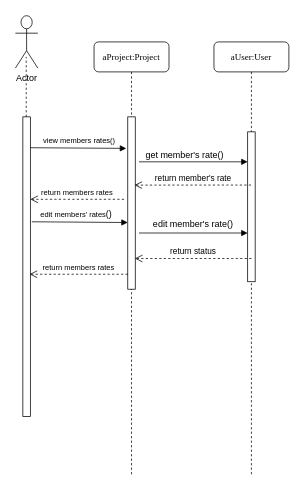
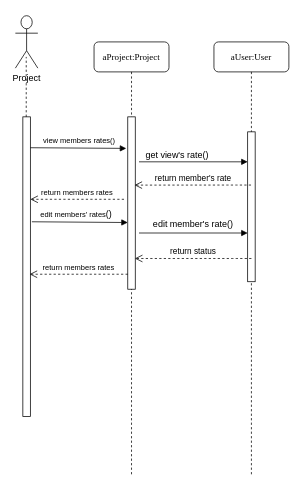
  <mxCell id="0" />
  <mxCell id="1" parent="0" />
  <mxCell id="2" value="aProject:Project" style="shape=umlLifeline;perimeter=lifelinePerimeter;whiteSpace=wrap;html=1;container=1;collapsible=0;recursiveResize=0;outlineConnect=0;rounded=1;shadow=0;comic=0;labelBackgroundColor=none;strokeColor=#000000;strokeWidth=1;fillColor=#FFFFFF;fontFamily=Verdana;fontSize=12;fontColor=#000000;align=center;" parent="1" vertex="1"><mxGeometry x="125" y="55" width="100" height="580" as="geometry" /></mxCell>
  <mxCell id="3" value="" style="html=1;points=[];perimeter=orthogonalPerimeter;rounded=0;shadow=0;comic=0;labelBackgroundColor=none;strokeColor=#000000;strokeWidth=1;fillColor=#FFFFFF;fontFamily=Verdana;fontSize=12;fontColor=#000000;align=center;" parent="2" vertex="1"><mxGeometry x="45" y="100" width="10" height="230" as="geometry" /></mxCell>
  <mxCell id="4" value="aUser:User" style="shape=umlLifeline;perimeter=lifelinePerimeter;whiteSpace=wrap;html=1;container=1;collapsible=0;recursiveResize=0;outlineConnect=0;rounded=1;shadow=0;comic=0;labelBackgroundColor=none;strokeColor=#000000;strokeWidth=1;fillColor=#FFFFFF;fontFamily=Verdana;fontSize=12;fontColor=#000000;align=center;" parent="1" vertex="1"><mxGeometry x="285" y="55" width="100" height="580" as="geometry" /></mxCell>
  <mxCell id="5" value="" style="html=1;points=[];perimeter=orthogonalPerimeter;rounded=0;shadow=0;comic=0;labelBackgroundColor=none;strokeColor=#000000;strokeWidth=1;fillColor=#FFFFFF;fontFamily=Verdana;fontSize=12;fontColor=#000000;align=center;" parent="4" vertex="1"><mxGeometry x="45" y="120" width="10" height="200" as="geometry" /></mxCell>
- <mxCell id="6" value="Actor" style="shape=umlActor;verticalLabelPosition=bottom;labelBackgroundColor=#ffffff;verticalAlign=top;html=1;outlineConnect=0;" parent="1" vertex="1"><mxGeometry x="20" y="20" width="30" height="70" as="geometry" /></mxCell>
+ <mxCell id="6" value="Project" style="shape=umlActor;verticalLabelPosition=bottom;labelBackgroundColor=#ffffff;verticalAlign=top;html=1;outlineConnect=0;" parent="1" vertex="1"><mxGeometry x="20" y="20" width="30" height="70" as="geometry" /></mxCell>
  <mxCell id="7" value="" style="html=1;points=[];perimeter=orthogonalPerimeter;" parent="1" vertex="1"><mxGeometry x="30" y="155" width="10" height="400" as="geometry" /></mxCell>
  <mxCell id="8" value="" style="html=1;verticalAlign=bottom;endArrow=block;exitX=1;exitY=0.103;exitDx=0;exitDy=0;exitPerimeter=0;entryX=-0.2;entryY=0.183;entryDx=0;entryDy=0;entryPerimeter=0;" parent="1" source="7" target="3" edge="1"><mxGeometry x="0.75" y="160" width="80" relative="1" as="geometry"><mxPoint x="55" y="194.5" as="sourcePoint" /><mxPoint x="165" y="195" as="targetPoint" /><mxPoint as="offset" /></mxGeometry></mxCell>
  <mxCell id="9" value="&lt;font style=&quot;font-size: 10px&quot;&gt;view members rates()&lt;/font&gt;" style="text;html=1;resizable=0;points=[];align=center;verticalAlign=middle;labelBackgroundColor=#ffffff;" parent="8" vertex="1" connectable="0"><mxGeometry x="0.25" y="-1" relative="1" as="geometry"><mxPoint x="-15" y="-12.5" as="offset" /></mxGeometry></mxCell>
  <mxCell id="10" value="" style="html=1;verticalAlign=bottom;endArrow=block;entryX=0;entryY=0.2;entryDx=0;entryDy=0;entryPerimeter=0;" parent="1" target="5" edge="1"><mxGeometry width="80" relative="1" as="geometry"><mxPoint x="185" y="215" as="sourcePoint" /><mxPoint x="285" y="215" as="targetPoint" /></mxGeometry></mxCell>
  <mxCell id="11" value="" style="endArrow=none;dashed=1;html=1;" parent="1" edge="1"><mxGeometry width="50" height="50" relative="1" as="geometry"><mxPoint x="34.5" y="155" as="sourcePoint" /><mxPoint x="34.5" y="75" as="targetPoint" /><Array as="points"><mxPoint x="34.5" y="105" /></Array></mxGeometry></mxCell>
- <mxCell id="12" value="get member's rate() &amp;nbsp;&amp;nbsp;&amp;nbsp; " style="text;html=1;resizable=0;points=[];autosize=1;align=left;verticalAlign=top;spacingTop=-4;" parent="1" vertex="1"><mxGeometry x="192" y="197" width="150" height="20" as="geometry" /></mxCell>
+ <mxCell id="12" value="get view's rate() &amp;nbsp;&amp;nbsp;&amp;nbsp; " style="text;html=1;resizable=0;points=[];autosize=1;align=left;verticalAlign=top;spacingTop=-4;" parent="1" vertex="1"><mxGeometry x="192" y="197" width="150" height="20" as="geometry" /></mxCell>
  <mxCell id="13" value="return member's rate" style="html=1;verticalAlign=bottom;endArrow=open;dashed=1;endSize=8;entryX=0.9;entryY=0.396;entryDx=0;entryDy=0;entryPerimeter=0;" parent="1" source="4" target="3" edge="1"><mxGeometry relative="1" as="geometry"><mxPoint x="295" y="245" as="sourcePoint" /><mxPoint x="215" y="245" as="targetPoint" /><Array as="points"><mxPoint x="305" y="246" /></Array></mxGeometry></mxCell>
  <mxCell id="14" value="&lt;font style=&quot;font-size: 10px&quot;&gt;return members rates&lt;/font&gt;" style="html=1;verticalAlign=bottom;endArrow=open;dashed=1;endSize=8;" parent="1" edge="1"><mxGeometry relative="1" as="geometry"><mxPoint x="165" y="265" as="sourcePoint" /><mxPoint x="40" y="265" as="targetPoint" /></mxGeometry></mxCell>
  <mxCell id="15" value="" style="html=1;verticalAlign=bottom;endArrow=block;exitX=1;exitY=0.103;exitDx=0;exitDy=0;exitPerimeter=0;entryX=-0.2;entryY=0.183;entryDx=0;entryDy=0;entryPerimeter=0;" parent="1" edge="1"><mxGeometry x="0.75" y="160" width="80" relative="1" as="geometry"><mxPoint x="42" y="295" as="sourcePoint" /><mxPoint x="170" y="296" as="targetPoint" /><mxPoint as="offset" /></mxGeometry></mxCell>
  <mxCell id="16" value="&lt;font style=&quot;font-size: 10px&quot;&gt;edit members' rates&lt;/font&gt;()" style="text;html=1;resizable=0;points=[];align=center;verticalAlign=middle;labelBackgroundColor=#ffffff;" parent="15" vertex="1" connectable="0"><mxGeometry x="0.25" y="-1" relative="1" as="geometry"><mxPoint x="-21" y="-12.5" as="offset" /></mxGeometry></mxCell>
  <mxCell id="17" value="" style="html=1;verticalAlign=bottom;endArrow=block;entryX=0;entryY=0.605;entryDx=0;entryDy=0;entryPerimeter=0;" parent="1" edge="1"><mxGeometry x="0.75" y="160" width="80" relative="1" as="geometry"><mxPoint x="185" y="310" as="sourcePoint" /><mxPoint x="330" y="310" as="targetPoint" /><mxPoint as="offset" /></mxGeometry></mxCell>
  <mxCell id="18" value="edit member's rate()" style="text;html=1;resizable=0;points=[];align=center;verticalAlign=middle;labelBackgroundColor=#ffffff;" parent="17" vertex="1" connectable="0"><mxGeometry x="0.25" y="-1" relative="1" as="geometry"><mxPoint x="-20" y="-12.5" as="offset" /></mxGeometry></mxCell>
  <mxCell id="19" value="return status" style="html=1;verticalAlign=bottom;endArrow=open;dashed=1;endSize=8;entryX=0.9;entryY=0.396;entryDx=0;entryDy=0;entryPerimeter=0;" parent="1" edge="1"><mxGeometry relative="1" as="geometry"><mxPoint x="335" y="344" as="sourcePoint" /><mxPoint x="179.5" y="344" as="targetPoint" /><Array as="points"><mxPoint x="305.5" y="344" /></Array></mxGeometry></mxCell>
  <mxCell id="20" value="&lt;font style=&quot;font-size: 10px&quot;&gt;return members rates&lt;/font&gt;" style="html=1;verticalAlign=bottom;endArrow=open;dashed=1;endSize=8;entryX=0.9;entryY=0.525;entryDx=0;entryDy=0;entryPerimeter=0;" parent="1" target="7" edge="1"><mxGeometry relative="1" as="geometry"><mxPoint x="170" y="365" as="sourcePoint" /><mxPoint x="45" y="365" as="targetPoint" /></mxGeometry></mxCell>
